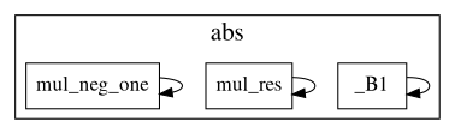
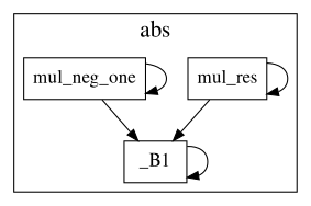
  digraph {
    fontname=Times
    fontsize=20
    penwidth=1
    node [fontname=Times fontsize=16 shape=box]
    n1 [label=_B1]
    n2 [label=mul_res]
    n3 [label=mul_neg_one]
    subgraph cluster_1 {
      label=abs
      n1
      n2
      n3
    }
    n1 -> n1
+   n2 -> n1
    n2 -> n2
+   n3 -> n1
    n3 -> n3
  }
